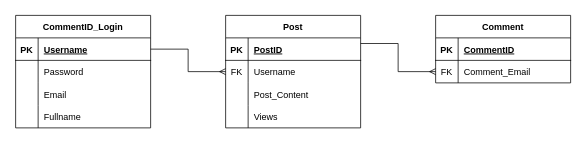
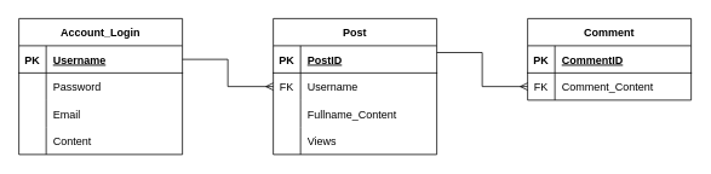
  <mxCell id="0" />
  <mxCell id="1" parent="0" />
- <mxCell id="2" value="CommentID_Login" style="shape=table;startSize=30;container=1;collapsible=1;childLayout=tableLayout;fixedRows=1;rowLines=0;fontStyle=1;align=center;resizeLast=1;" parent="1" vertex="1"><mxGeometry x="20" y="20" width="180" height="150" as="geometry" /></mxCell>
+ <mxCell id="2" value="Account_Login" style="shape=table;startSize=30;container=1;collapsible=1;childLayout=tableLayout;fixedRows=1;rowLines=0;fontStyle=1;align=center;resizeLast=1;" parent="1" vertex="1"><mxGeometry x="20" y="20" width="180" height="150" as="geometry" /></mxCell>
  <mxCell id="3" value="" style="shape=tableRow;horizontal=0;startSize=0;swimlaneHead=0;swimlaneBody=0;fillColor=none;collapsible=0;dropTarget=0;points=[[0,0.5],[1,0.5]];portConstraint=eastwest;top=0;left=0;right=0;bottom=1;" parent="2" vertex="1"><mxGeometry y="30" width="180" height="30" as="geometry" /></mxCell>
  <mxCell id="4" value="PK" style="shape=partialRectangle;connectable=0;fillColor=none;top=0;left=0;bottom=0;right=0;fontStyle=1;overflow=hidden;" parent="3" vertex="1"><mxGeometry width="30" height="30" as="geometry"><mxRectangle width="30" height="30" as="alternateBounds" /></mxGeometry></mxCell>
  <mxCell id="5" value="Username" style="shape=partialRectangle;connectable=0;fillColor=none;top=0;left=0;bottom=0;right=0;align=left;spacingLeft=6;fontStyle=5;overflow=hidden;" parent="3" vertex="1"><mxGeometry x="30" width="150" height="30" as="geometry"><mxRectangle width="150" height="30" as="alternateBounds" /></mxGeometry></mxCell>
  <mxCell id="6" value="" style="shape=tableRow;horizontal=0;startSize=0;swimlaneHead=0;swimlaneBody=0;fillColor=none;collapsible=0;dropTarget=0;points=[[0,0.5],[1,0.5]];portConstraint=eastwest;top=0;left=0;right=0;bottom=0;" parent="2" vertex="1"><mxGeometry y="60" width="180" height="30" as="geometry" /></mxCell>
  <mxCell id="7" value="" style="shape=partialRectangle;connectable=0;fillColor=none;top=0;left=0;bottom=0;right=0;editable=1;overflow=hidden;" parent="6" vertex="1"><mxGeometry width="30" height="30" as="geometry"><mxRectangle width="30" height="30" as="alternateBounds" /></mxGeometry></mxCell>
  <mxCell id="8" value="Password    " style="shape=partialRectangle;connectable=0;fillColor=none;top=0;left=0;bottom=0;right=0;align=left;spacingLeft=6;overflow=hidden;" parent="6" vertex="1"><mxGeometry x="30" width="150" height="30" as="geometry"><mxRectangle width="150" height="30" as="alternateBounds" /></mxGeometry></mxCell>
  <mxCell id="9" value="" style="shape=tableRow;horizontal=0;startSize=0;swimlaneHead=0;swimlaneBody=0;fillColor=none;collapsible=0;dropTarget=0;points=[[0,0.5],[1,0.5]];portConstraint=eastwest;top=0;left=0;right=0;bottom=0;" parent="2" vertex="1"><mxGeometry y="90" width="180" height="30" as="geometry" /></mxCell>
  <mxCell id="10" value="" style="shape=partialRectangle;connectable=0;fillColor=none;top=0;left=0;bottom=0;right=0;editable=1;overflow=hidden;" parent="9" vertex="1"><mxGeometry width="30" height="30" as="geometry"><mxRectangle width="30" height="30" as="alternateBounds" /></mxGeometry></mxCell>
  <mxCell id="11" value="Email" style="shape=partialRectangle;connectable=0;fillColor=none;top=0;left=0;bottom=0;right=0;align=left;spacingLeft=6;overflow=hidden;" parent="9" vertex="1"><mxGeometry x="30" width="150" height="30" as="geometry"><mxRectangle width="150" height="30" as="alternateBounds" /></mxGeometry></mxCell>
  <mxCell id="12" value="" style="shape=tableRow;horizontal=0;startSize=0;swimlaneHead=0;swimlaneBody=0;fillColor=none;collapsible=0;dropTarget=0;points=[[0,0.5],[1,0.5]];portConstraint=eastwest;top=0;left=0;right=0;bottom=0;" parent="2" vertex="1"><mxGeometry y="120" width="180" height="30" as="geometry" /></mxCell>
  <mxCell id="13" value="" style="shape=partialRectangle;connectable=0;fillColor=none;top=0;left=0;bottom=0;right=0;editable=1;overflow=hidden;" parent="12" vertex="1"><mxGeometry width="30" height="30" as="geometry"><mxRectangle width="30" height="30" as="alternateBounds" /></mxGeometry></mxCell>
- <mxCell id="14" value="Fullname" style="shape=partialRectangle;connectable=0;fillColor=none;top=0;left=0;bottom=0;right=0;align=left;spacingLeft=6;overflow=hidden;" parent="12" vertex="1"><mxGeometry x="30" width="150" height="30" as="geometry"><mxRectangle width="150" height="30" as="alternateBounds" /></mxGeometry></mxCell>
+ <mxCell id="14" value="Content" style="shape=partialRectangle;connectable=0;fillColor=none;top=0;left=0;bottom=0;right=0;align=left;spacingLeft=6;overflow=hidden;" parent="12" vertex="1"><mxGeometry x="30" width="150" height="30" as="geometry"><mxRectangle width="150" height="30" as="alternateBounds" /></mxGeometry></mxCell>
  <mxCell id="15" style="edgeStyle=orthogonalEdgeStyle;rounded=0;orthogonalLoop=1;jettySize=auto;html=1;exitX=1;exitY=0.25;exitDx=0;exitDy=0;entryX=0;entryY=0.5;entryDx=0;entryDy=0;endArrow=ERmany;endFill=0;" edge="1" parent="1" source="16" target="34"><mxGeometry relative="1" as="geometry" /></mxCell>
  <mxCell id="16" value="Post" style="shape=table;startSize=30;container=1;collapsible=1;childLayout=tableLayout;fixedRows=1;rowLines=0;fontStyle=1;align=center;resizeLast=1;" parent="1" vertex="1"><mxGeometry x="300" y="20" width="180" height="150" as="geometry" /></mxCell>
  <mxCell id="17" value="" style="shape=tableRow;horizontal=0;startSize=0;swimlaneHead=0;swimlaneBody=0;fillColor=none;collapsible=0;dropTarget=0;points=[[0,0.5],[1,0.5]];portConstraint=eastwest;top=0;left=0;right=0;bottom=1;" parent="16" vertex="1"><mxGeometry y="30" width="180" height="30" as="geometry" /></mxCell>
  <mxCell id="18" value="PK" style="shape=partialRectangle;connectable=0;fillColor=none;top=0;left=0;bottom=0;right=0;fontStyle=1;overflow=hidden;" parent="17" vertex="1"><mxGeometry width="30" height="30" as="geometry"><mxRectangle width="30" height="30" as="alternateBounds" /></mxGeometry></mxCell>
  <mxCell id="19" value="PostID" style="shape=partialRectangle;connectable=0;fillColor=none;top=0;left=0;bottom=0;right=0;align=left;spacingLeft=6;fontStyle=5;overflow=hidden;" parent="17" vertex="1"><mxGeometry x="30" width="150" height="30" as="geometry"><mxRectangle width="150" height="30" as="alternateBounds" /></mxGeometry></mxCell>
  <mxCell id="20" value="" style="shape=tableRow;horizontal=0;startSize=0;swimlaneHead=0;swimlaneBody=0;fillColor=none;collapsible=0;dropTarget=0;points=[[0,0.5],[1,0.5]];portConstraint=eastwest;top=0;left=0;right=0;bottom=0;" parent="16" vertex="1"><mxGeometry y="60" width="180" height="30" as="geometry" /></mxCell>
  <mxCell id="21" value="FK" style="shape=partialRectangle;connectable=0;fillColor=none;top=0;left=0;bottom=0;right=0;editable=1;overflow=hidden;" parent="20" vertex="1"><mxGeometry width="30" height="30" as="geometry"><mxRectangle width="30" height="30" as="alternateBounds" /></mxGeometry></mxCell>
  <mxCell id="22" value="Username" style="shape=partialRectangle;connectable=0;fillColor=none;top=0;left=0;bottom=0;right=0;align=left;spacingLeft=6;overflow=hidden;" parent="20" vertex="1"><mxGeometry x="30" width="150" height="30" as="geometry"><mxRectangle width="150" height="30" as="alternateBounds" /></mxGeometry></mxCell>
  <mxCell id="23" value="" style="shape=tableRow;horizontal=0;startSize=0;swimlaneHead=0;swimlaneBody=0;fillColor=none;collapsible=0;dropTarget=0;points=[[0,0.5],[1,0.5]];portConstraint=eastwest;top=0;left=0;right=0;bottom=0;" parent="16" vertex="1"><mxGeometry y="90" width="180" height="30" as="geometry" /></mxCell>
  <mxCell id="24" value="" style="shape=partialRectangle;connectable=0;fillColor=none;top=0;left=0;bottom=0;right=0;editable=1;overflow=hidden;" parent="23" vertex="1"><mxGeometry width="30" height="30" as="geometry"><mxRectangle width="30" height="30" as="alternateBounds" /></mxGeometry></mxCell>
- <mxCell id="25" value="Post_Content" style="shape=partialRectangle;connectable=0;fillColor=none;top=0;left=0;bottom=0;right=0;align=left;spacingLeft=6;overflow=hidden;" parent="23" vertex="1"><mxGeometry x="30" width="150" height="30" as="geometry"><mxRectangle width="150" height="30" as="alternateBounds" /></mxGeometry></mxCell>
+ <mxCell id="25" value="Fullname_Content" style="shape=partialRectangle;connectable=0;fillColor=none;top=0;left=0;bottom=0;right=0;align=left;spacingLeft=6;overflow=hidden;" parent="23" vertex="1"><mxGeometry x="30" width="150" height="30" as="geometry"><mxRectangle width="150" height="30" as="alternateBounds" /></mxGeometry></mxCell>
  <mxCell id="26" value="" style="shape=tableRow;horizontal=0;startSize=0;swimlaneHead=0;swimlaneBody=0;fillColor=none;collapsible=0;dropTarget=0;points=[[0,0.5],[1,0.5]];portConstraint=eastwest;top=0;left=0;right=0;bottom=0;" parent="16" vertex="1"><mxGeometry y="120" width="180" height="30" as="geometry" /></mxCell>
  <mxCell id="27" value="" style="shape=partialRectangle;connectable=0;fillColor=none;top=0;left=0;bottom=0;right=0;editable=1;overflow=hidden;" parent="26" vertex="1"><mxGeometry width="30" height="30" as="geometry"><mxRectangle width="30" height="30" as="alternateBounds" /></mxGeometry></mxCell>
  <mxCell id="28" value="Views" style="shape=partialRectangle;connectable=0;fillColor=none;top=0;left=0;bottom=0;right=0;align=left;spacingLeft=6;overflow=hidden;" parent="26" vertex="1"><mxGeometry x="30" width="150" height="30" as="geometry"><mxRectangle width="150" height="30" as="alternateBounds" /></mxGeometry></mxCell>
  <mxCell id="29" style="edgeStyle=orthogonalEdgeStyle;rounded=0;orthogonalLoop=1;jettySize=auto;html=1;exitX=1;exitY=0.5;exitDx=0;exitDy=0;entryX=0;entryY=0.5;entryDx=0;entryDy=0;endArrow=ERmany;endFill=0;" parent="1" source="3" target="20" edge="1"><mxGeometry relative="1" as="geometry" /></mxCell>
  <mxCell id="30" value="Comment" style="shape=table;startSize=30;container=1;collapsible=1;childLayout=tableLayout;fixedRows=1;rowLines=0;fontStyle=1;align=center;resizeLast=1;" vertex="1" parent="1"><mxGeometry x="580" y="20" width="180" height="90" as="geometry" /></mxCell>
  <mxCell id="31" value="" style="shape=tableRow;horizontal=0;startSize=0;swimlaneHead=0;swimlaneBody=0;fillColor=none;collapsible=0;dropTarget=0;points=[[0,0.5],[1,0.5]];portConstraint=eastwest;top=0;left=0;right=0;bottom=1;" vertex="1" parent="30"><mxGeometry y="30" width="180" height="30" as="geometry" /></mxCell>
  <mxCell id="32" value="PK" style="shape=partialRectangle;connectable=0;fillColor=none;top=0;left=0;bottom=0;right=0;fontStyle=1;overflow=hidden;" vertex="1" parent="31"><mxGeometry width="30" height="30" as="geometry"><mxRectangle width="30" height="30" as="alternateBounds" /></mxGeometry></mxCell>
  <mxCell id="33" value="CommentID" style="shape=partialRectangle;connectable=0;fillColor=none;top=0;left=0;bottom=0;right=0;align=left;spacingLeft=6;fontStyle=5;overflow=hidden;" vertex="1" parent="31"><mxGeometry x="30" width="150" height="30" as="geometry"><mxRectangle width="150" height="30" as="alternateBounds" /></mxGeometry></mxCell>
  <mxCell id="34" value="" style="shape=tableRow;horizontal=0;startSize=0;swimlaneHead=0;swimlaneBody=0;fillColor=none;collapsible=0;dropTarget=0;points=[[0,0.5],[1,0.5]];portConstraint=eastwest;top=0;left=0;right=0;bottom=0;" vertex="1" parent="30"><mxGeometry y="60" width="180" height="30" as="geometry" /></mxCell>
  <mxCell id="35" value="FK" style="shape=partialRectangle;connectable=0;fillColor=none;top=0;left=0;bottom=0;right=0;editable=1;overflow=hidden;" vertex="1" parent="34"><mxGeometry width="30" height="30" as="geometry"><mxRectangle width="30" height="30" as="alternateBounds" /></mxGeometry></mxCell>
- <mxCell id="36" value="Comment_Email" style="shape=partialRectangle;connectable=0;fillColor=none;top=0;left=0;bottom=0;right=0;align=left;spacingLeft=6;overflow=hidden;" vertex="1" parent="34"><mxGeometry x="30" width="150" height="30" as="geometry"><mxRectangle width="150" height="30" as="alternateBounds" /></mxGeometry></mxCell>
+ <mxCell id="36" value="Comment_Content" style="shape=partialRectangle;connectable=0;fillColor=none;top=0;left=0;bottom=0;right=0;align=left;spacingLeft=6;overflow=hidden;" vertex="1" parent="34"><mxGeometry x="30" width="150" height="30" as="geometry"><mxRectangle width="150" height="30" as="alternateBounds" /></mxGeometry></mxCell>
